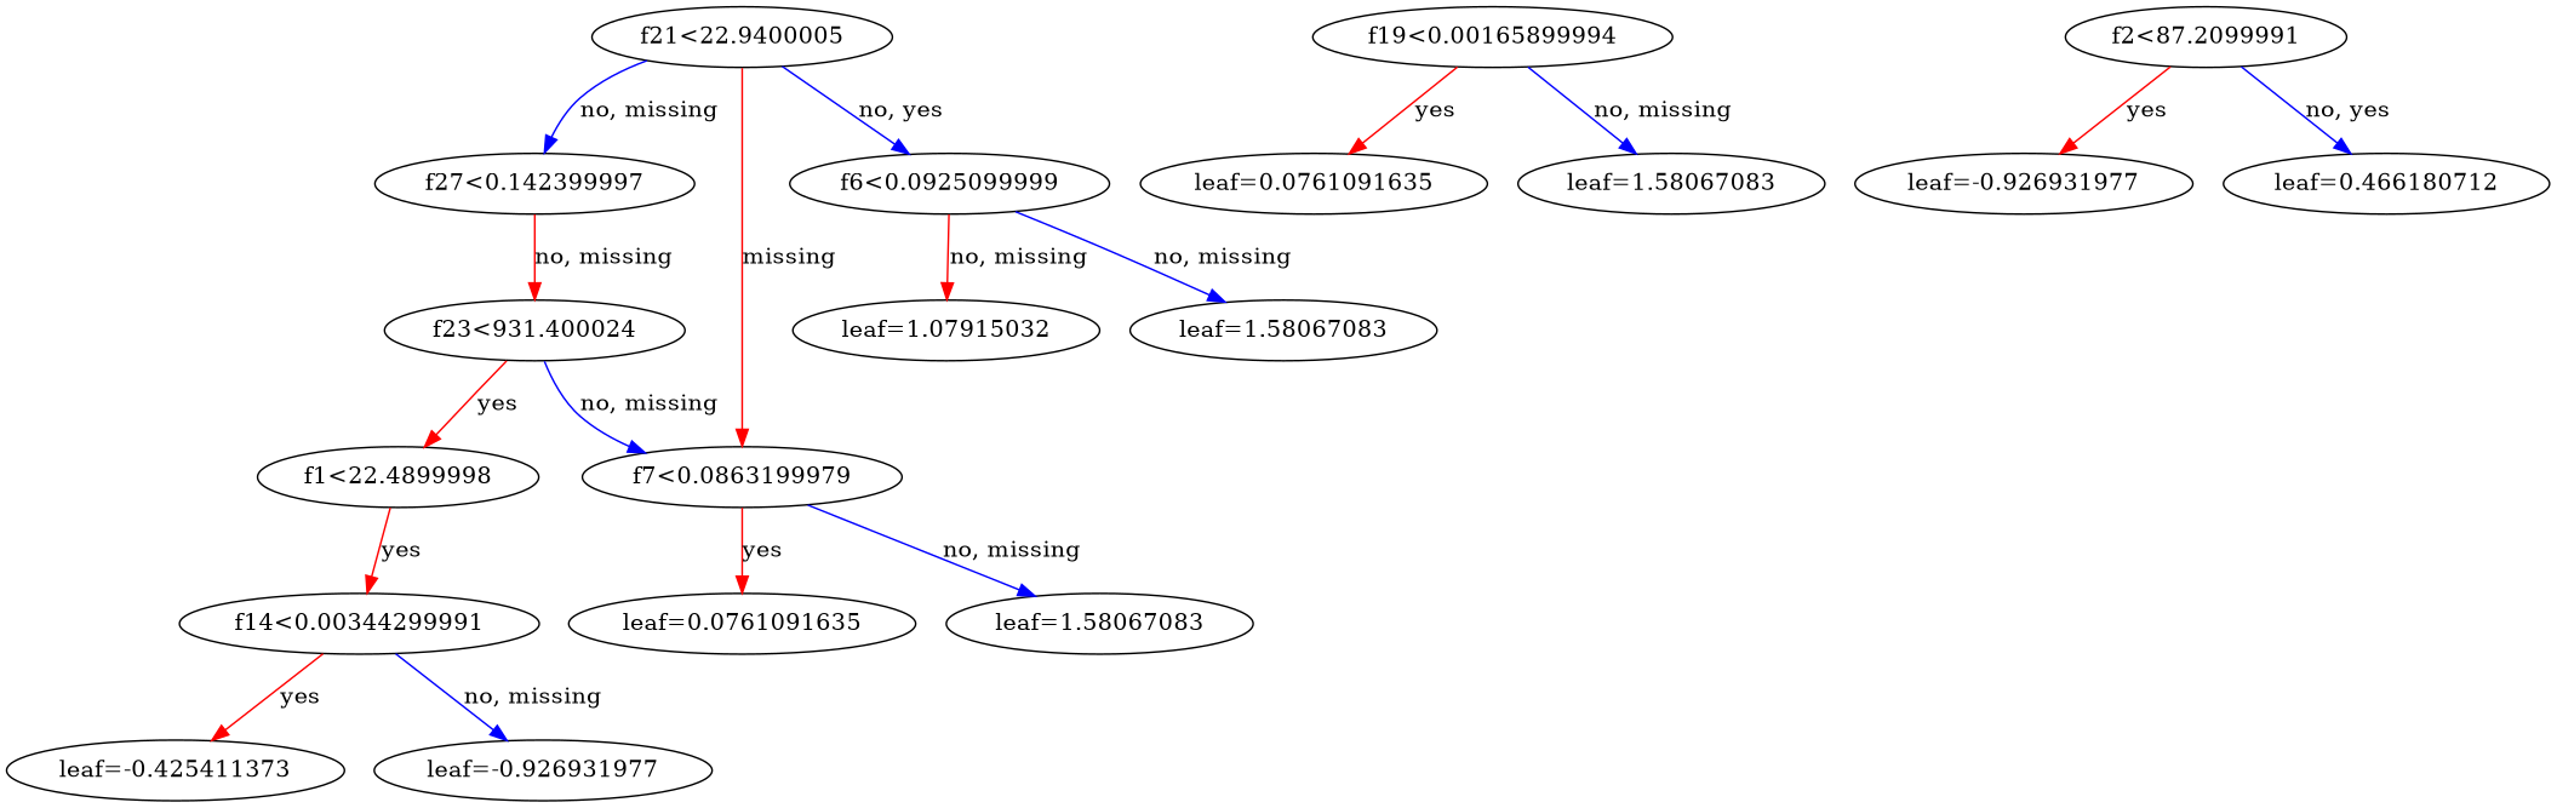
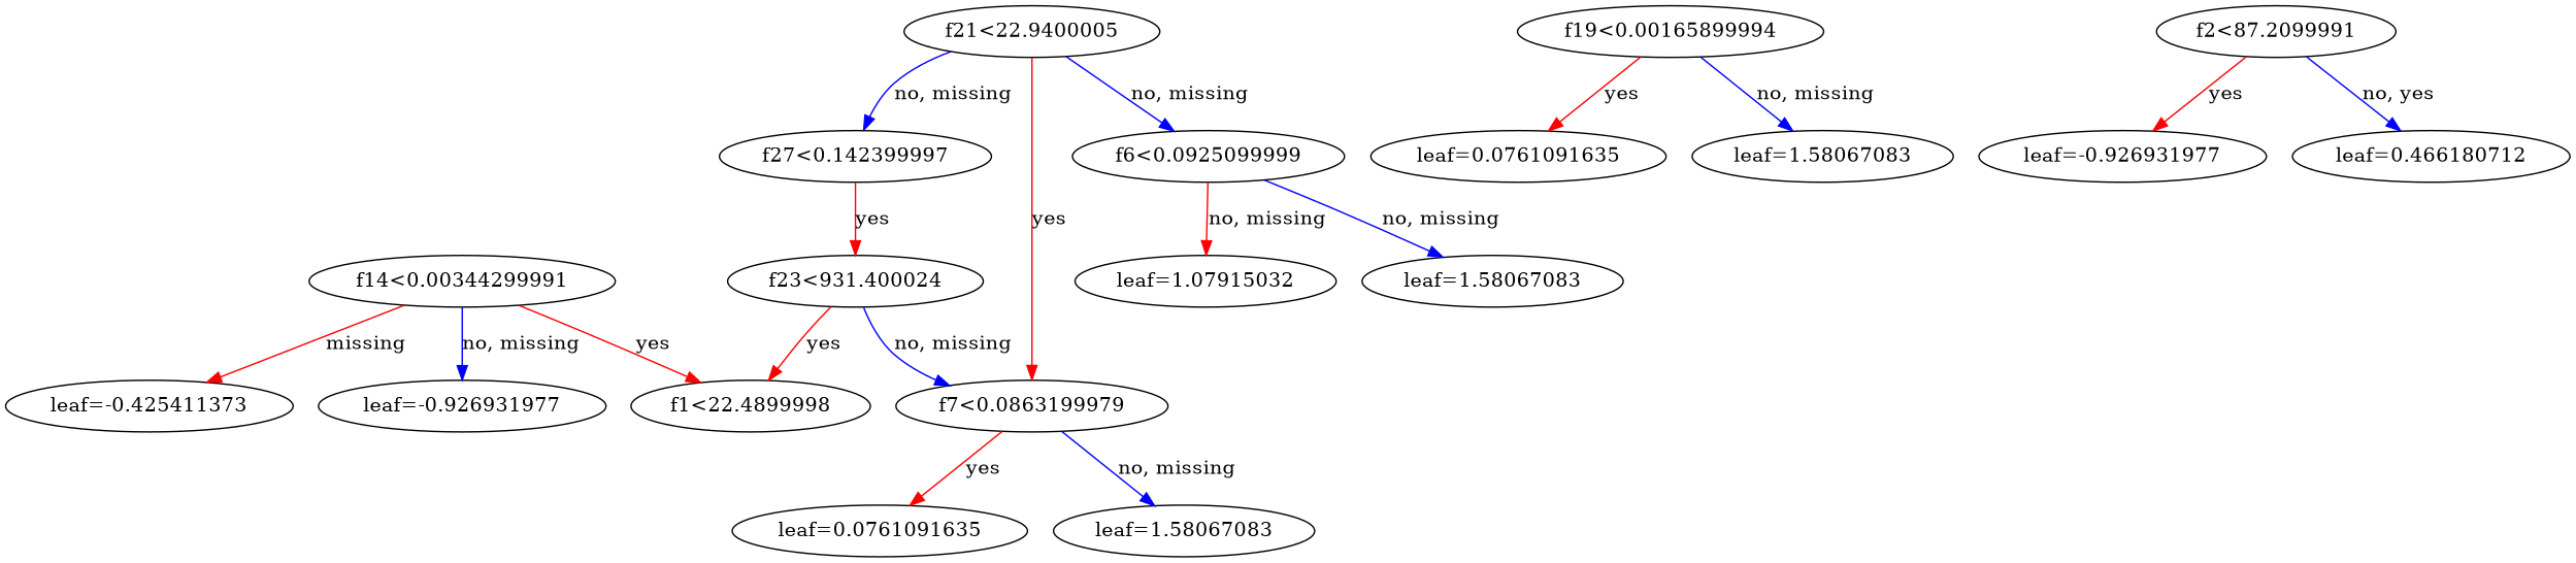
  digraph {
    rankdir=TB
    edge [color="#FF0000"]
    n1 [label="f27<0.142399997"]
    n2 [label="f23<931.400024"]
    n3 [label="f1<22.4899998"]
    n4 [label="f7<0.0863199979"]
    n5 [label="f21<22.9400005"]
    n6 [label="f6<0.0925099999"]
    n7 [label="f14<0.00344299991"]
    n8 [label="f19<0.00165899994"]
    n9 [label="leaf=0.0761091635"]
    n10 [label="leaf=1.58067083"]
    n11 [label="leaf=0.0761091635"]
    n12 [label="leaf=1.58067083"]
    n13 [label="leaf=1.07915032"]
    n14 [label="leaf=1.58067083"]
    n15 [label="leaf=-0.425411373"]
    n16 [label="leaf=-0.926931977"]
    n17 [label="f2<87.2099991"]
    n18 [label="leaf=-0.926931977"]
    n19 [label="leaf=0.466180712"]
-   n1 -> n2 [label="no, missing"]
+   n1 -> n2 [label=yes]
    n2 -> n3 [label=yes]
    n2 -> n4 [color="#0000FF" label="no, missing"]
-   n3 -> n7 [label=yes]
+   n7 -> n3 [label=yes]
    n4 -> n11 [label=yes]
    n4 -> n12 [color="#0000FF" label="no, missing"]
    n5 -> n1 [color="#0000FF" label="no, missing"]
-   n5 -> n4 [label=missing]
-   n5 -> n6 [color="#0000FF" label="no, yes"]
+   n5 -> n4 [label=yes]
+   n5 -> n6 [color="#0000FF" label="no, missing"]
    n6 -> n13 [label="no, missing"]
    n6 -> n14 [color="#0000FF" label="no, missing"]
-   n7 -> n15 [label=yes]
+   n7 -> n15 [label=missing]
    n7 -> n16 [color="#0000FF" label="no, missing"]
    n8 -> n9 [label=yes]
    n8 -> n10 [color="#0000FF" label="no, missing"]
    n17 -> n18 [label=yes]
    n17 -> n19 [color="#0000FF" label="no, yes"]
  }
